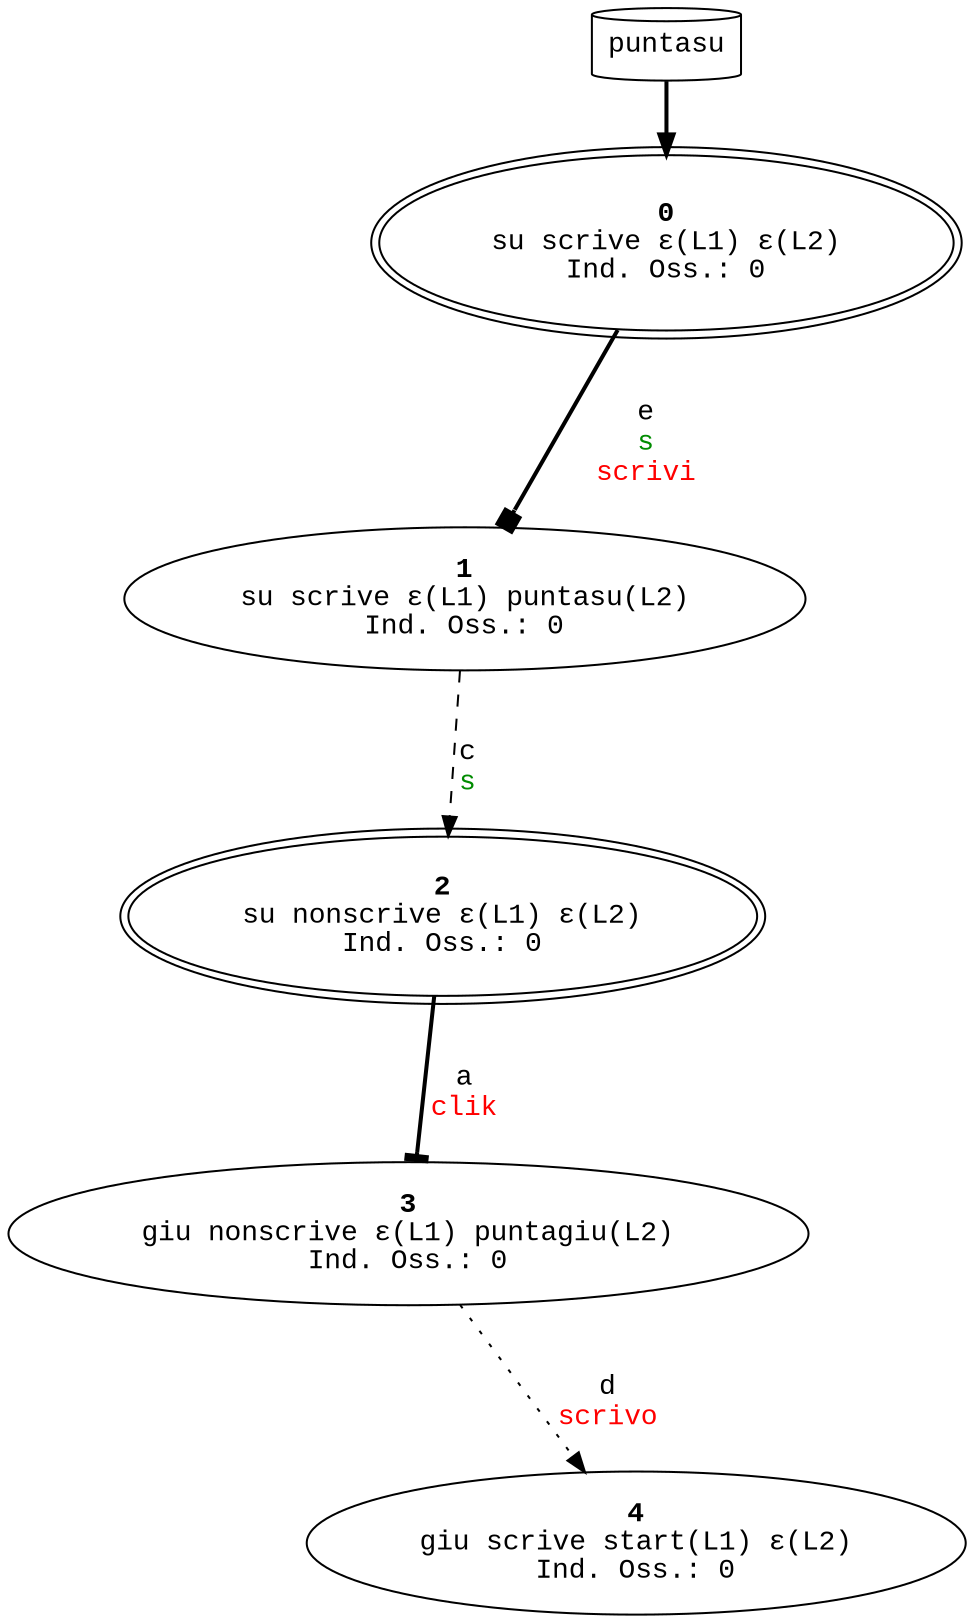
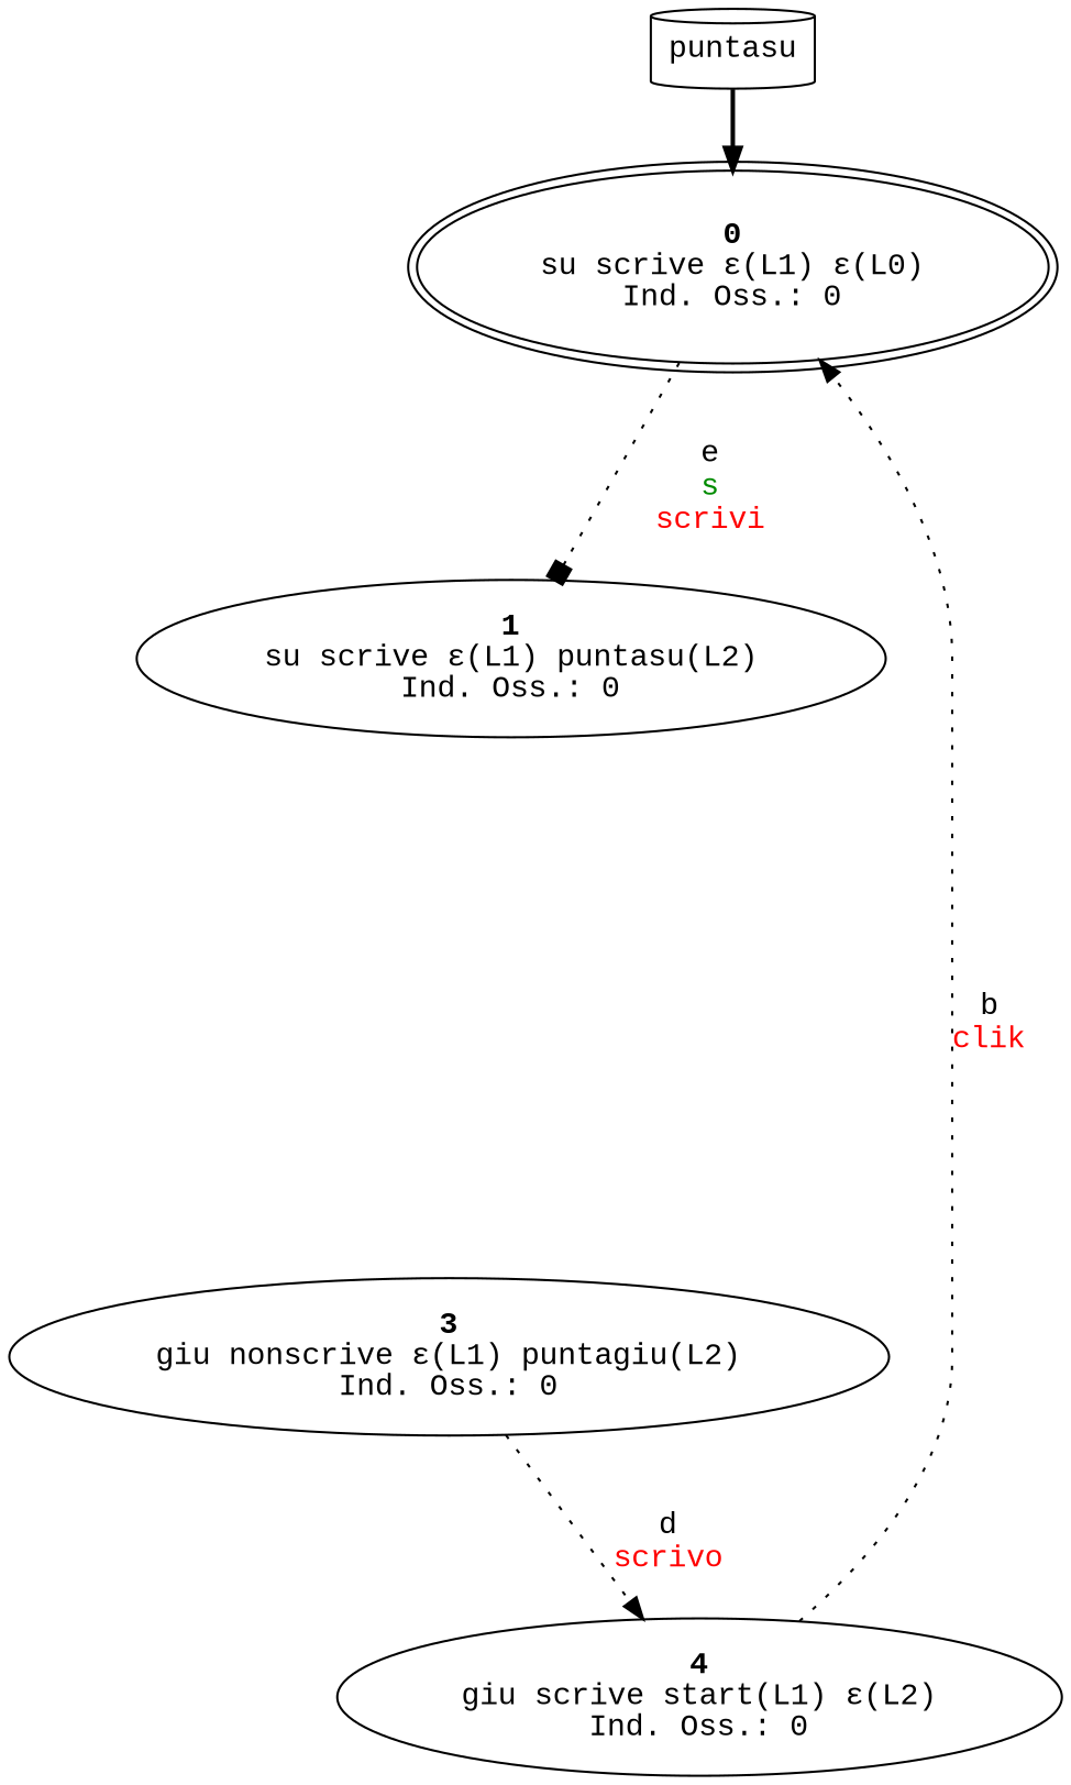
  digraph {
    fontname="Liberation Mono"
    node [fontname="Liberation Mono"]
    edge [arrowhead=normal fontname="Liberation Mono" style=bold]
    n1 [label=puntasu shape=cylinder]
-   n2 [label=<<b>0</b><br/>su scrive ε(L1) ε(L2)<br/>Ind. Oss.: 0> peripheries=2]
+   n2 [label=<<b>0</b><br/>su scrive ε(L1) ε(L0)<br/>Ind. Oss.: 0> peripheries=2]
    n3 [label=<<b>1</b><br/>su scrive ε(L1) puntasu(L2)<br/>Ind. Oss.: 0>]
-   n4 [label=<<b>2</b><br/>su nonscrive ε(L1) ε(L2)<br/>Ind. Oss.: 0> peripheries=2]
    n5 [label=<<b>3</b><br/>giu nonscrive ε(L1) puntagiu(L2)<br/>Ind. Oss.: 0>]
    n6 [label=<<b>4</b><br/>giu scrive start(L1) ε(L2)<br/>Ind. Oss.: 0>]
    n1 -> n2
-   n2 -> n3 [arrowhead=box label=<<br/>e<br/><font color="green4">s</font><br/><font color="red">scrivi</font>>]
-   n3 -> n4 [label=<<br/>c<br/><font color="green4">s</font>> style=dashed]
-   n4 -> n5 [arrowhead=tee label=<<br/>a<br/><font color="red">clik</font>>]
+   n2 -> n3 [arrowhead=box label=<<br/>e<br/><font color="green4">s</font><br/><font color="red">scrivi</font>> style=dotted]
    n5 -> n6 [label=<<br/>d<br/><font color="red">scrivo</font>> style=dotted]
+   n6 -> n2 [label=<<br/>b<br/><font color="red">clik</font>> style=dotted]
  }
